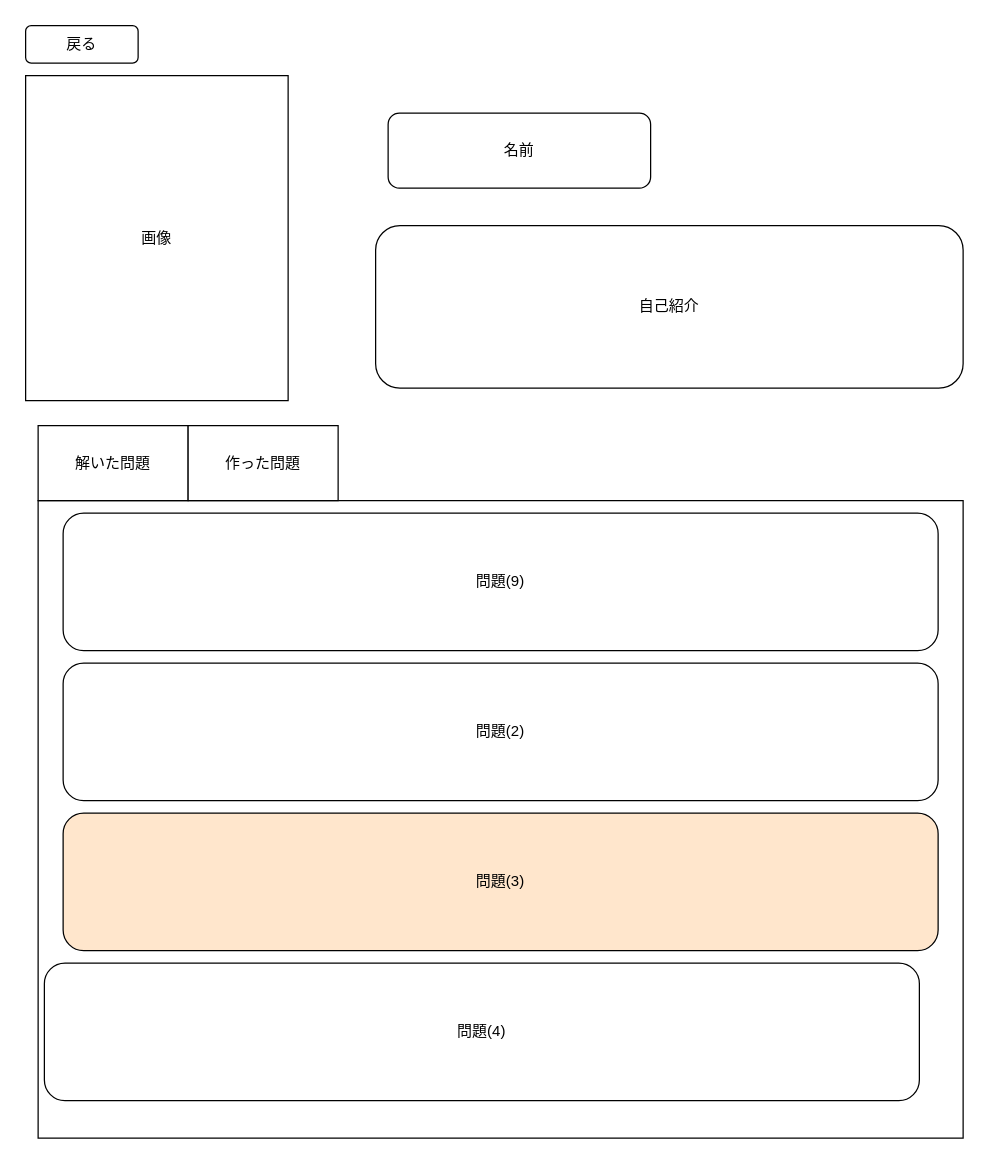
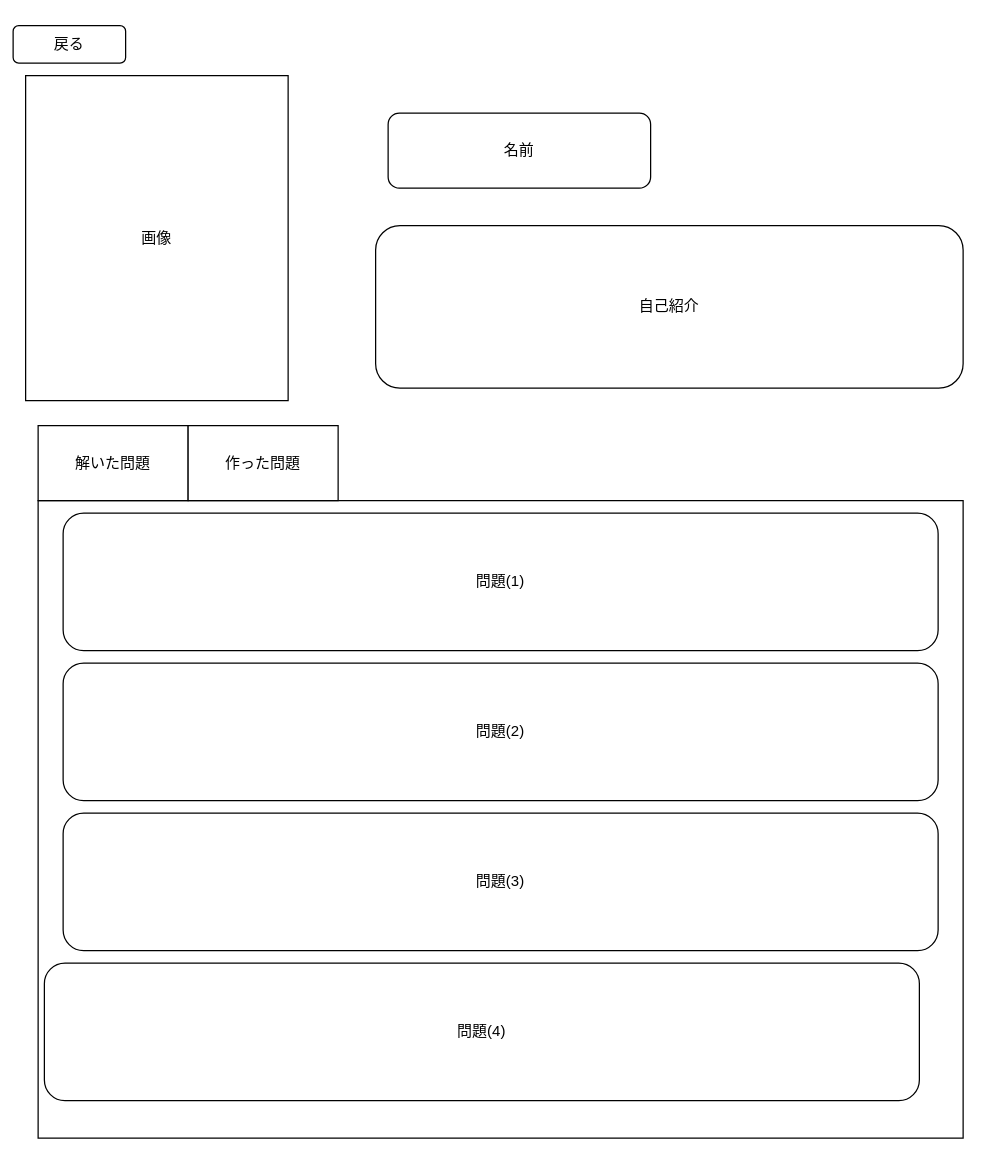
  <mxCell id="0" />
  <mxCell id="1" parent="0" />
  <mxCell id="2" value="画像" style="whiteSpace=wrap;html=1;aspect=fixed;" vertex="1" parent="1"><mxGeometry x="20" y="60" width="210" height="260" as="geometry" /></mxCell>
  <mxCell id="3" value="自己紹介" style="rounded=1;whiteSpace=wrap;html=1;" vertex="1" parent="1"><mxGeometry x="300" y="180" width="470" height="130" as="geometry" /></mxCell>
  <mxCell id="4" value="名前" style="rounded=1;whiteSpace=wrap;html=1;" vertex="1" parent="1"><mxGeometry x="310" y="90" width="210" height="60" as="geometry" /></mxCell>
  <mxCell id="5" value="&#10;&lt;br style=&quot;border-color: var(--border-color); color: rgb(0, 0, 0); font-family: Helvetica; font-size: 12px; font-style: normal; font-variant-ligatures: normal; font-variant-caps: normal; font-weight: 400; letter-spacing: normal; orphans: 2; text-align: center; text-indent: 0px; text-transform: none; widows: 2; word-spacing: 0px; -webkit-text-stroke-width: 0px; background-color: rgb(251, 251, 251); text-decoration-thickness: initial; text-decoration-style: initial; text-decoration-color: initial;&quot;&gt;&lt;span style=&quot;border-color: var(--border-color); font-style: normal; font-variant-ligatures: normal; font-variant-caps: normal; font-weight: 400; letter-spacing: normal; orphans: 2; text-indent: 0px; text-transform: none; widows: 2; word-spacing: 0px; -webkit-text-stroke-width: 0px; text-decoration-thickness: initial; text-decoration-style: initial; text-decoration-color: initial; color: rgba(0, 0, 0, 0); font-family: monospace; font-size: 0px; text-align: start; background-color: rgb(251, 251, 251); float: none; display: inline !important;&quot;&gt;%3CmxGraphModel%3E%3Croot%3E%3CmxCell%20id%3D%220%22%2F%3E%3CmxCell%20id%3D%221%22%20parent%3D%220%22%2F%3E" style="rounded=0;whiteSpace=wrap;html=1;" vertex="1" parent="1"><mxGeometry x="30" y="400" width="740" height="510" as="geometry" /></mxCell>
  <mxCell id="6" value="解いた問題" style="rounded=0;whiteSpace=wrap;html=1;" vertex="1" parent="1"><mxGeometry x="30" y="340" width="120" height="60" as="geometry" /></mxCell>
  <mxCell id="7" value="作った問題" style="rounded=0;whiteSpace=wrap;html=1;" vertex="1" parent="1"><mxGeometry x="150" y="340" width="120" height="60" as="geometry" /></mxCell>
- <mxCell id="8" value="戻る" style="rounded=1;whiteSpace=wrap;html=1;" vertex="1" parent="1"><mxGeometry x="20" y="20" width="90" height="30" as="geometry" /></mxCell>
- <mxCell id="9" value="問題(9)" style="rounded=1;whiteSpace=wrap;html=1;" vertex="1" parent="1"><mxGeometry x="50" y="410" width="700" height="110" as="geometry" /></mxCell>
+ <mxCell id="8" value="戻る" style="rounded=1;whiteSpace=wrap;html=1;" vertex="1" parent="1"><mxGeometry x="10" y="20" width="90" height="30" as="geometry" /></mxCell>
+ <mxCell id="9" value="問題(1)" style="rounded=1;whiteSpace=wrap;html=1;" vertex="1" parent="1"><mxGeometry x="50" y="410" width="700" height="110" as="geometry" /></mxCell>
  <mxCell id="10" value="問題(2)" style="rounded=1;whiteSpace=wrap;html=1;" vertex="1" parent="1"><mxGeometry x="50" y="530" width="700" height="110" as="geometry" /></mxCell>
- <mxCell id="11" value="問題(3)" style="rounded=1;whiteSpace=wrap;html=1;fillColor=#ffe6cc;" vertex="1" parent="1"><mxGeometry x="50" y="650" width="700" height="110" as="geometry" /></mxCell>
+ <mxCell id="11" value="問題(3)" style="rounded=1;whiteSpace=wrap;html=1;" vertex="1" parent="1"><mxGeometry x="50" y="650" width="700" height="110" as="geometry" /></mxCell>
  <mxCell id="12" value="問題(4)" style="rounded=1;whiteSpace=wrap;html=1;" vertex="1" parent="1"><mxGeometry x="35" y="770" width="700" height="110" as="geometry" /></mxCell>
